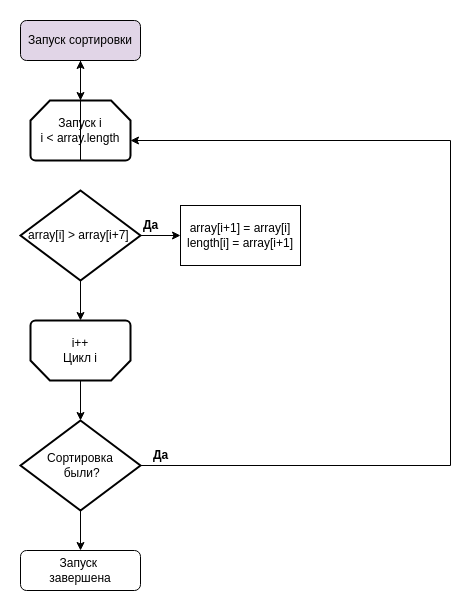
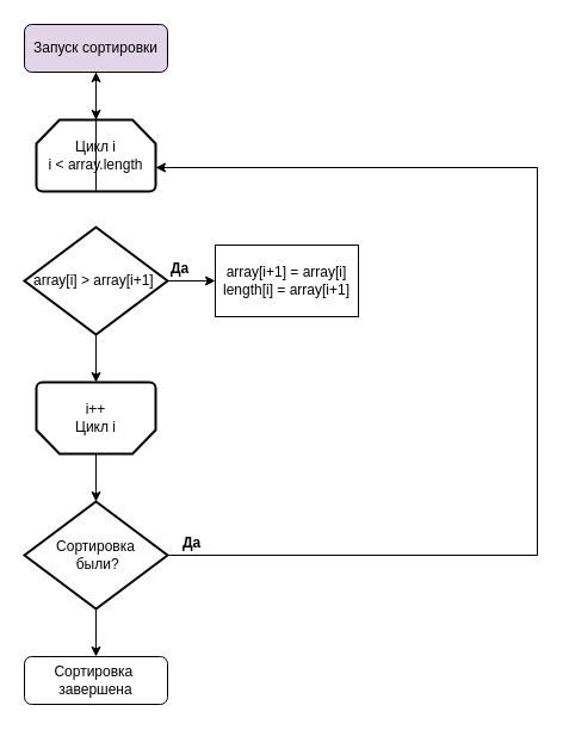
  <mxCell id="0" />
  <mxCell id="1" parent="0" />
  <mxCell id="2" value="Запуск сортировки" style="rounded=1;whiteSpace=wrap;html=1;fontSize=12;glass=0;strokeWidth=1;shadow=0;fillColor=#e1d5e7;" parent="1" vertex="1"><mxGeometry x="20" y="20" width="120" height="40" as="geometry" /></mxCell>
  <mxCell id="3" value="" style="endArrow=classic;html=1;rounded=0;exitX=0.5;exitY=1;exitDx=0;exitDy=0;" edge="1" parent="1" source="2"><mxGeometry width="50" height="50" relative="1" as="geometry"><mxPoint x="220" y="220" as="sourcePoint" /><mxPoint x="80" y="100" as="targetPoint" /></mxGeometry></mxCell>
- <mxCell id="4" value="Запуск i&lt;br&gt;i &amp;lt; array.length" style="strokeWidth=2;html=1;shape=mxgraph.flowchart.loop_limit;whiteSpace=wrap;" vertex="1" parent="1"><mxGeometry x="30" y="100" width="100" height="60" as="geometry" /></mxCell>
+ <mxCell id="4" value="Цикл i&lt;br&gt;i &amp;lt; array.length" style="strokeWidth=2;html=1;shape=mxgraph.flowchart.loop_limit;whiteSpace=wrap;" vertex="1" parent="1"><mxGeometry x="30" y="100" width="100" height="60" as="geometry" /></mxCell>
  <mxCell id="5" value="" style="endArrow=classic;html=1;rounded=0;exitX=0.5;exitY=1;exitDx=0;exitDy=0;exitPerimeter=0;" edge="1" parent="1" source="4" target="2"><mxGeometry width="50" height="50" relative="1" as="geometry"><mxPoint x="220" y="280" as="sourcePoint" /><mxPoint x="230" y="200" as="targetPoint" /></mxGeometry></mxCell>
- <mxCell id="6" value="array[i] &amp;gt; array[i+7]&amp;nbsp;" style="strokeWidth=2;html=1;shape=mxgraph.flowchart.decision;whiteSpace=wrap;" vertex="1" parent="1"><mxGeometry x="20" y="190" width="120" height="90" as="geometry" /></mxCell>
+ <mxCell id="6" value="array[i] &amp;gt; array[i+1]&amp;nbsp;" style="strokeWidth=2;html=1;shape=mxgraph.flowchart.decision;whiteSpace=wrap;" vertex="1" parent="1"><mxGeometry x="20" y="190" width="120" height="90" as="geometry" /></mxCell>
  <mxCell id="7" value="" style="endArrow=classic;html=1;rounded=0;exitX=1;exitY=0.5;exitDx=0;exitDy=0;exitPerimeter=0;" edge="1" parent="1" source="6"><mxGeometry width="50" height="50" relative="1" as="geometry"><mxPoint x="220" y="350" as="sourcePoint" /><mxPoint x="180" y="235" as="targetPoint" /></mxGeometry></mxCell>
  <mxCell id="8" value="Да" style="text;strokeColor=none;fillColor=none;html=1;fontSize=12;fontStyle=1;verticalAlign=middle;align=center;" vertex="1" parent="1"><mxGeometry x="90" y="210" width="120" height="30" as="geometry" /></mxCell>
  <mxCell id="9" value="array[i+1] = array[i]&lt;br&gt;length[i] = array[i+1]" style="rounded=0;whiteSpace=wrap;html=1;fontSize=12;" vertex="1" parent="1"><mxGeometry x="180" y="205" width="120" height="60" as="geometry" /></mxCell>
  <mxCell id="10" value="" style="endArrow=classic;html=1;rounded=0;fontSize=12;exitX=0.5;exitY=1;exitDx=0;exitDy=0;exitPerimeter=0;" edge="1" parent="1" source="6"><mxGeometry width="50" height="50" relative="1" as="geometry"><mxPoint x="40" y="310" as="sourcePoint" /><mxPoint x="80" y="320" as="targetPoint" /></mxGeometry></mxCell>
  <mxCell id="11" value="i++&lt;br&gt;Цикл i" style="strokeWidth=2;html=1;shape=mxgraph.flowchart.loop_limit;whiteSpace=wrap;fontSize=12;rotation=0;labelPosition=center;verticalLabelPosition=middle;align=center;verticalAlign=middle;direction=west;" vertex="1" parent="1"><mxGeometry x="30" y="320" width="100" height="60" as="geometry" /></mxCell>
  <mxCell id="12" value="" style="endArrow=classic;html=1;rounded=0;fontSize=12;exitX=0.5;exitY=0;exitDx=0;exitDy=0;exitPerimeter=0;" edge="1" parent="1" source="11"><mxGeometry width="50" height="50" relative="1" as="geometry"><mxPoint x="40" y="510" as="sourcePoint" /><mxPoint x="80" y="420" as="targetPoint" /></mxGeometry></mxCell>
  <mxCell id="13" value="Сортировка&lt;br&gt;&amp;nbsp;были?" style="strokeWidth=2;html=1;shape=mxgraph.flowchart.decision;whiteSpace=wrap;" vertex="1" parent="1"><mxGeometry x="20" y="420" width="120" height="90" as="geometry" /></mxCell>
  <mxCell id="14" value="" style="edgeStyle=segmentEdgeStyle;endArrow=classic;html=1;rounded=0;fontSize=12;exitX=1;exitY=0.5;exitDx=0;exitDy=0;exitPerimeter=0;" edge="1" parent="1" source="13"><mxGeometry width="50" height="50" relative="1" as="geometry"><mxPoint x="180" y="460" as="sourcePoint" /><mxPoint x="130" y="140" as="targetPoint" /><Array as="points"><mxPoint x="450" y="465" /><mxPoint x="450" y="140" /></Array></mxGeometry></mxCell>
  <mxCell id="15" value="Да" style="text;strokeColor=none;fillColor=none;html=1;fontSize=12;fontStyle=1;verticalAlign=middle;align=center;" vertex="1" parent="1"><mxGeometry x="100" y="440" width="120" height="30" as="geometry" /></mxCell>
  <mxCell id="16" value="" style="endArrow=classic;html=1;rounded=0;fontSize=12;exitX=0.5;exitY=1;exitDx=0;exitDy=0;exitPerimeter=0;" edge="1" parent="1" source="13"><mxGeometry width="50" height="50" relative="1" as="geometry"><mxPoint x="40" y="500" as="sourcePoint" /><mxPoint x="80" y="550" as="targetPoint" /></mxGeometry></mxCell>
- <mxCell id="17" value="Запуск&amp;nbsp;&lt;br&gt;завершена" style="rounded=1;whiteSpace=wrap;html=1;fontSize=12;glass=0;strokeWidth=1;shadow=0;" vertex="1" parent="1"><mxGeometry x="20" y="550" width="120" height="40" as="geometry" /></mxCell>
+ <mxCell id="17" value="Сортировка&amp;nbsp;&lt;br&gt;завершена" style="rounded=1;whiteSpace=wrap;html=1;fontSize=12;glass=0;strokeWidth=1;shadow=0;" vertex="1" parent="1"><mxGeometry x="20" y="550" width="120" height="40" as="geometry" /></mxCell>
